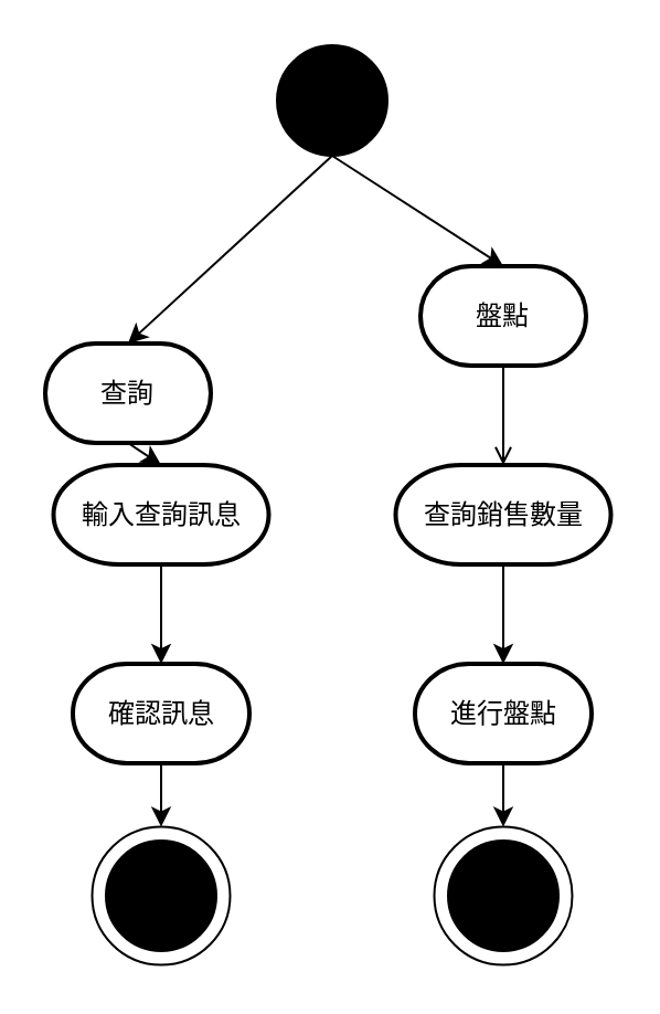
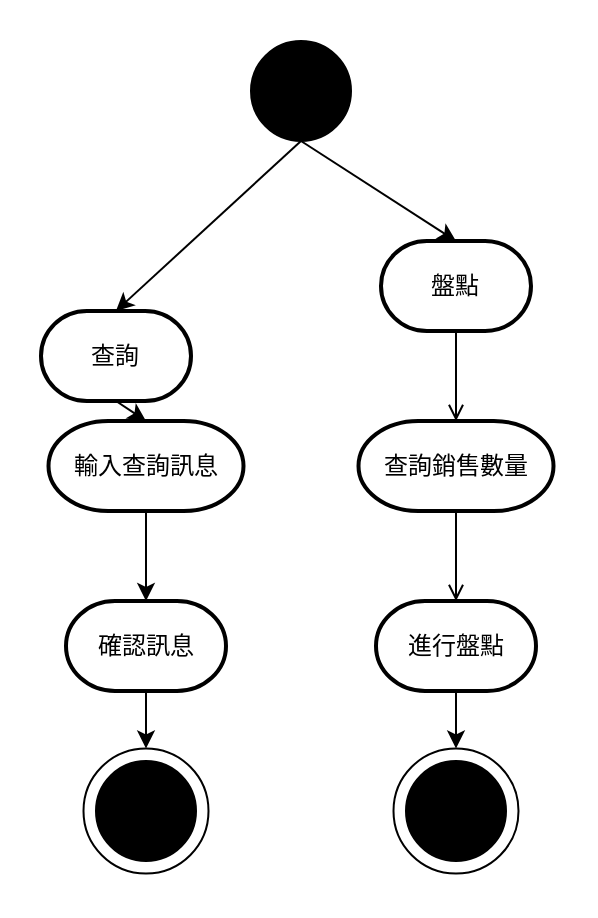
  <mxCell id="0" />
  <mxCell id="1" parent="0" />
  <mxCell id="2" value="" style="ellipse;whiteSpace=wrap;html=1;aspect=fixed;fillColor=#000000;" vertex="1" parent="1"><mxGeometry x="125" y="20" width="50" height="50" as="geometry" /></mxCell>
  <mxCell id="3" value="查詢" style="strokeWidth=2;html=1;shape=mxgraph.flowchart.terminator;whiteSpace=wrap;" vertex="1" parent="1"><mxGeometry x="20" y="155" width="75" height="45" as="geometry" /></mxCell>
  <mxCell id="4" value="盤點" style="strokeWidth=2;html=1;shape=mxgraph.flowchart.terminator;whiteSpace=wrap;" vertex="1" parent="1"><mxGeometry x="190" y="120" width="75" height="45" as="geometry" /></mxCell>
  <mxCell id="5" value="輸入查詢訊息" style="strokeWidth=2;html=1;shape=mxgraph.flowchart.terminator;whiteSpace=wrap;" vertex="1" parent="1"><mxGeometry x="23.75" y="210" width="97.5" height="45" as="geometry" /></mxCell>
  <mxCell id="6" value="查詢銷售數量" style="strokeWidth=2;html=1;shape=mxgraph.flowchart.terminator;whiteSpace=wrap;" vertex="1" parent="1"><mxGeometry x="178.75" y="210" width="97.5" height="45" as="geometry" /></mxCell>
  <mxCell id="7" value="確認訊息" style="strokeWidth=2;html=1;shape=mxgraph.flowchart.terminator;whiteSpace=wrap;" vertex="1" parent="1"><mxGeometry x="32.5" y="300" width="80" height="45" as="geometry" /></mxCell>
  <mxCell id="8" value="進行盤點" style="strokeWidth=2;html=1;shape=mxgraph.flowchart.terminator;whiteSpace=wrap;" vertex="1" parent="1"><mxGeometry x="187.5" y="300" width="80" height="45" as="geometry" /></mxCell>
  <mxCell id="9" value="" style="endArrow=classic;html=1;rounded=0;exitX=0.5;exitY=1;exitDx=0;exitDy=0;entryX=0.5;entryY=0;entryDx=0;entryDy=0;entryPerimeter=0;" edge="1" parent="1" source="2" target="3"><mxGeometry width="50" height="50" relative="1" as="geometry"><mxPoint x="140" y="150" as="sourcePoint" /><mxPoint x="190" y="100" as="targetPoint" /></mxGeometry></mxCell>
  <mxCell id="10" value="" style="endArrow=classic;html=1;rounded=0;exitX=0.5;exitY=1;exitDx=0;exitDy=0;entryX=0.5;entryY=0;entryDx=0;entryDy=0;entryPerimeter=0;" edge="1" parent="1" source="2" target="4"><mxGeometry width="50" height="50" relative="1" as="geometry"><mxPoint x="152" y="80" as="sourcePoint" /><mxPoint x="82" y="130" as="targetPoint" /></mxGeometry></mxCell>
  <mxCell id="11" value="" style="endArrow=classic;html=1;rounded=0;exitX=0.5;exitY=1;exitDx=0;exitDy=0;entryX=0.5;entryY=0;entryDx=0;entryDy=0;entryPerimeter=0;exitPerimeter=0;" edge="1" parent="1" source="3" target="5"><mxGeometry width="50" height="50" relative="1" as="geometry"><mxPoint x="160" y="80" as="sourcePoint" /><mxPoint x="82" y="130" as="targetPoint" /></mxGeometry></mxCell>
  <mxCell id="12" value="" style="endArrow=classic;html=1;rounded=0;exitX=0.5;exitY=1;exitDx=0;exitDy=0;entryX=0.5;entryY=0;entryDx=0;entryDy=0;entryPerimeter=0;exitPerimeter=0;" edge="1" parent="1" source="5" target="7"><mxGeometry width="50" height="50" relative="1" as="geometry"><mxPoint x="82" y="175" as="sourcePoint" /><mxPoint x="82" y="220" as="targetPoint" /></mxGeometry></mxCell>
  <mxCell id="13" value="" style="endArrow=open;html=1;rounded=0;exitX=0.5;exitY=1;exitDx=0;exitDy=0;entryX=0.5;entryY=0;entryDx=0;entryDy=0;entryPerimeter=0;exitPerimeter=0;" edge="1" parent="1" source="4" target="6"><mxGeometry width="50" height="50" relative="1" as="geometry"><mxPoint x="92" y="185" as="sourcePoint" /><mxPoint x="92" y="230" as="targetPoint" /></mxGeometry></mxCell>
- <mxCell id="14" value="" style="endArrow=classic;html=1;rounded=0;exitX=0.5;exitY=1;exitDx=0;exitDy=0;entryX=0.5;entryY=0;entryDx=0;entryDy=0;entryPerimeter=0;exitPerimeter=0;" edge="1" parent="1" source="6" target="8"><mxGeometry width="50" height="50" relative="1" as="geometry"><mxPoint x="102" y="195" as="sourcePoint" /><mxPoint x="102" y="240" as="targetPoint" /></mxGeometry></mxCell>
+ <mxCell id="14" value="" style="endArrow=open;html=1;rounded=0;exitX=0.5;exitY=1;exitDx=0;exitDy=0;entryX=0.5;entryY=0;entryDx=0;entryDy=0;entryPerimeter=0;exitPerimeter=0;" edge="1" parent="1" source="6" target="8"><mxGeometry width="50" height="50" relative="1" as="geometry"><mxPoint x="102" y="195" as="sourcePoint" /><mxPoint x="102" y="240" as="targetPoint" /></mxGeometry></mxCell>
  <mxCell id="15" value="" style="ellipse;whiteSpace=wrap;html=1;aspect=fixed;fillColor=#000000;" vertex="1" parent="1"><mxGeometry x="47.5" y="380" width="50" height="50" as="geometry" /></mxCell>
  <mxCell id="16" value="" style="ellipse;whiteSpace=wrap;html=1;aspect=fixed;fillColor=none;" vertex="1" parent="1"><mxGeometry x="41.25" y="373.75" width="62.5" height="62.5" as="geometry" /></mxCell>
  <mxCell id="17" value="" style="ellipse;whiteSpace=wrap;html=1;aspect=fixed;fillColor=#000000;" vertex="1" parent="1"><mxGeometry x="202.5" y="380" width="50" height="50" as="geometry" /></mxCell>
  <mxCell id="18" value="" style="ellipse;whiteSpace=wrap;html=1;aspect=fixed;fillColor=none;" vertex="1" parent="1"><mxGeometry x="196.25" y="373.75" width="62.5" height="62.5" as="geometry" /></mxCell>
  <mxCell id="19" value="" style="endArrow=classic;html=1;rounded=0;exitX=0.5;exitY=1;exitDx=0;exitDy=0;entryX=0.5;entryY=0;entryDx=0;entryDy=0;exitPerimeter=0;" edge="1" parent="1" source="7" target="16"><mxGeometry width="50" height="50" relative="1" as="geometry"><mxPoint x="82" y="265" as="sourcePoint" /><mxPoint x="82" y="310" as="targetPoint" /></mxGeometry></mxCell>
  <mxCell id="20" value="" style="endArrow=classic;html=1;rounded=0;exitX=0.5;exitY=1;exitDx=0;exitDy=0;entryX=0.5;entryY=0;entryDx=0;entryDy=0;exitPerimeter=0;" edge="1" parent="1" source="8" target="18"><mxGeometry width="50" height="50" relative="1" as="geometry"><mxPoint x="92" y="275" as="sourcePoint" /><mxPoint x="92" y="320" as="targetPoint" /></mxGeometry></mxCell>
